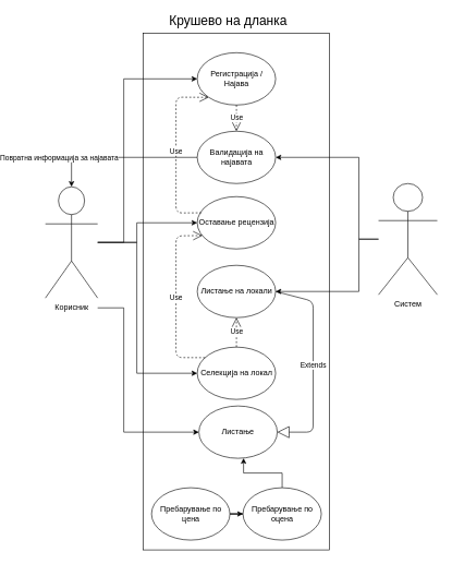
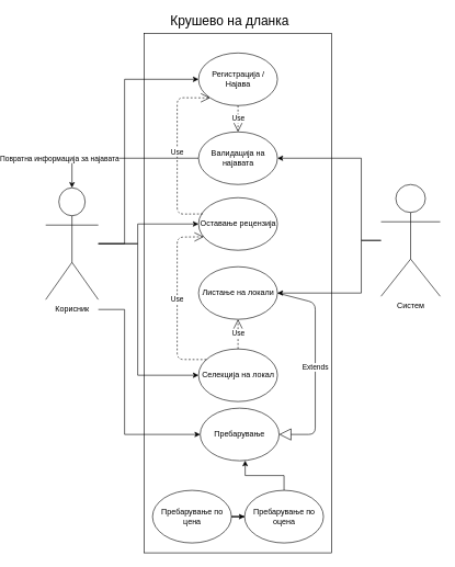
  <mxCell id="0" />
  <mxCell id="1" parent="0" />
  <mxCell id="2" value="" style="rounded=0;whiteSpace=wrap;html=1;" vertex="1" parent="1"><mxGeometry x="170" y="50" width="285" height="790" as="geometry" /></mxCell>
  <mxCell id="3" value="&lt;font style=&quot;font-size: 20px&quot;&gt;Крушево на дланка&lt;/font&gt;" style="text;html=1;strokeColor=none;fillColor=none;align=center;verticalAlign=middle;whiteSpace=wrap;rounded=0;" vertex="1" parent="1"><mxGeometry x="200" y="20" width="200" height="20" as="geometry" /></mxCell>
  <mxCell id="4" value="" style="edgeStyle=orthogonalEdgeStyle;rounded=0;orthogonalLoop=1;jettySize=auto;html=1;entryX=0;entryY=0.5;entryDx=0;entryDy=0;" edge="1" parent="1" source="8" target="12"><mxGeometry relative="1" as="geometry"><Array as="points"><mxPoint x="140" y="370" /><mxPoint x="140" y="120" /></Array></mxGeometry></mxCell>
  <mxCell id="5" style="edgeStyle=orthogonalEdgeStyle;rounded=0;orthogonalLoop=1;jettySize=auto;html=1;" edge="1" parent="1" source="8" target="14"><mxGeometry relative="1" as="geometry"><Array as="points"><mxPoint x="160" y="370" /><mxPoint x="160" y="340" /></Array></mxGeometry></mxCell>
  <mxCell id="6" style="edgeStyle=orthogonalEdgeStyle;rounded=0;orthogonalLoop=1;jettySize=auto;html=1;entryX=0;entryY=0.5;entryDx=0;entryDy=0;" edge="1" parent="1" target="13"><mxGeometry relative="1" as="geometry"><mxPoint x="100" y="470" as="sourcePoint" /><Array as="points"><mxPoint x="140" y="470" /><mxPoint x="140" y="660" /></Array></mxGeometry></mxCell>
  <mxCell id="7" style="edgeStyle=orthogonalEdgeStyle;rounded=0;orthogonalLoop=1;jettySize=auto;html=1;entryX=0;entryY=0.5;entryDx=0;entryDy=0;" edge="1" parent="1" source="8" target="25"><mxGeometry relative="1" as="geometry"><Array as="points"><mxPoint x="160" y="370" /><mxPoint x="160" y="570" /></Array></mxGeometry></mxCell>
  <mxCell id="8" value="Корисник" style="shape=umlActor;verticalLabelPosition=bottom;verticalAlign=top;html=1;outlineConnect=0;" vertex="1" parent="1"><mxGeometry x="20" y="285" width="80" height="170" as="geometry" /></mxCell>
  <mxCell id="9" style="edgeStyle=orthogonalEdgeStyle;rounded=0;orthogonalLoop=1;jettySize=auto;html=1;entryX=1;entryY=0.5;entryDx=0;entryDy=0;" edge="1" parent="1" source="11" target="17"><mxGeometry relative="1" as="geometry"><Array as="points"><mxPoint x="500" y="365" /><mxPoint x="500" y="240" /></Array></mxGeometry></mxCell>
  <mxCell id="10" style="edgeStyle=orthogonalEdgeStyle;rounded=0;orthogonalLoop=1;jettySize=auto;html=1;entryX=1;entryY=0.5;entryDx=0;entryDy=0;" edge="1" parent="1" source="11" target="24"><mxGeometry relative="1" as="geometry"><Array as="points"><mxPoint x="500" y="365" /><mxPoint x="500" y="445" /></Array></mxGeometry></mxCell>
  <mxCell id="11" value="Систем&lt;br&gt;" style="shape=umlActor;verticalLabelPosition=bottom;verticalAlign=top;html=1;outlineConnect=0;" vertex="1" parent="1"><mxGeometry x="530" y="280" width="90" height="170" as="geometry" /></mxCell>
  <mxCell id="12" value="&lt;span&gt;Регистрација / Најава&lt;/span&gt;" style="ellipse;whiteSpace=wrap;html=1;" vertex="1" parent="1"><mxGeometry x="252.5" y="80" width="120" height="80" as="geometry" /></mxCell>
- <mxCell id="13" value="&lt;span&gt;Листање&lt;/span&gt;" style="ellipse;whiteSpace=wrap;html=1;" vertex="1" parent="1"><mxGeometry x="255" y="620" width="120" height="80" as="geometry" /></mxCell>
+ <mxCell id="13" value="&lt;span&gt;Пребарување&lt;/span&gt;" style="ellipse;whiteSpace=wrap;html=1;" vertex="1" parent="1"><mxGeometry x="255" y="620" width="120" height="80" as="geometry" /></mxCell>
  <mxCell id="14" value="&lt;span&gt;Оставање рецензија&lt;/span&gt;" style="ellipse;whiteSpace=wrap;html=1;" vertex="1" parent="1"><mxGeometry x="252.5" y="300" width="120" height="80" as="geometry" /></mxCell>
  <mxCell id="15" style="edgeStyle=orthogonalEdgeStyle;rounded=0;orthogonalLoop=1;jettySize=auto;html=1;" edge="1" parent="1" source="17" target="8"><mxGeometry relative="1" as="geometry" /></mxCell>
  <mxCell id="16" value="Повратна информација за најавата" style="edgeLabel;html=1;align=center;verticalAlign=middle;resizable=0;points=[];" vertex="1" connectable="0" parent="15"><mxGeometry x="0.235" y="3" relative="1" as="geometry"><mxPoint x="-65.36" y="-3" as="offset" /></mxGeometry></mxCell>
  <mxCell id="17" value="&lt;span&gt;Валидација на најавата&lt;/span&gt;" style="ellipse;whiteSpace=wrap;html=1;" vertex="1" parent="1"><mxGeometry x="252.5" y="200" width="120" height="80" as="geometry" /></mxCell>
  <mxCell id="18" style="edgeStyle=orthogonalEdgeStyle;rounded=0;orthogonalLoop=1;jettySize=auto;html=1;" edge="1" parent="1" source="19" target="21"><mxGeometry relative="1" as="geometry" /></mxCell>
  <mxCell id="19" value="&lt;span&gt;Пребарување по цена&lt;/span&gt;" style="ellipse;whiteSpace=wrap;html=1;" vertex="1" parent="1"><mxGeometry x="182.5" y="745" width="120" height="80" as="geometry" /></mxCell>
  <mxCell id="20" style="edgeStyle=orthogonalEdgeStyle;rounded=0;orthogonalLoop=1;jettySize=auto;html=1;entryX=0.57;entryY=0.997;entryDx=0;entryDy=0;entryPerimeter=0;" edge="1" parent="1" source="21" target="13"><mxGeometry relative="1" as="geometry"><mxPoint x="322.5" y="705" as="targetPoint" /></mxGeometry></mxCell>
  <mxCell id="21" value="&lt;span&gt;Пребарување по оцена&lt;/span&gt;" style="ellipse;whiteSpace=wrap;html=1;" vertex="1" parent="1"><mxGeometry x="322.5" y="745" width="120" height="80" as="geometry" /></mxCell>
  <mxCell id="22" value="Use" style="endArrow=open;endSize=12;dashed=1;html=1;entryX=0;entryY=1;entryDx=0;entryDy=0;exitX=0.055;exitY=0.309;exitDx=0;exitDy=0;exitPerimeter=0;" edge="1" parent="1" source="14" target="12"><mxGeometry width="160" relative="1" as="geometry"><mxPoint x="230" y="270" as="sourcePoint" /><mxPoint x="390" y="270" as="targetPoint" /><Array as="points"><mxPoint x="220" y="325" /><mxPoint x="220" y="148" /></Array></mxGeometry></mxCell>
  <mxCell id="23" value="Use" style="endArrow=open;endSize=12;dashed=1;html=1;entryX=0.5;entryY=0;entryDx=0;entryDy=0;exitX=0.5;exitY=1;exitDx=0;exitDy=0;" edge="1" parent="1" source="12" target="17"><mxGeometry width="160" relative="1" as="geometry"><mxPoint x="230" y="270" as="sourcePoint" /><mxPoint x="390" y="270" as="targetPoint" /></mxGeometry></mxCell>
  <mxCell id="24" value="&lt;span&gt;Листање на локали&lt;/span&gt;" style="ellipse;whiteSpace=wrap;html=1;" vertex="1" parent="1"><mxGeometry x="252.5" y="405" width="120" height="80" as="geometry" /></mxCell>
  <mxCell id="25" value="&lt;span&gt;Селекција на локал&lt;/span&gt;" style="ellipse;whiteSpace=wrap;html=1;" vertex="1" parent="1"><mxGeometry x="252.5" y="530" width="120" height="80" as="geometry" /></mxCell>
  <mxCell id="26" value="Use" style="endArrow=open;endSize=12;dashed=1;html=1;exitX=0.5;exitY=0;exitDx=0;exitDy=0;" edge="1" parent="1" source="25" target="24"><mxGeometry width="160" relative="1" as="geometry"><mxPoint x="314.58" y="490" as="sourcePoint" /><mxPoint x="314.58" y="530" as="targetPoint" /></mxGeometry></mxCell>
  <mxCell id="27" value="Extends" style="endArrow=block;endSize=16;endFill=0;html=1;entryX=1;entryY=0.5;entryDx=0;entryDy=0;exitX=1;exitY=0.5;exitDx=0;exitDy=0;" edge="1" parent="1" source="24" target="13"><mxGeometry width="160" relative="1" as="geometry"><mxPoint x="270" y="500" as="sourcePoint" /><mxPoint x="430" y="500" as="targetPoint" /><Array as="points"><mxPoint x="430" y="460" /><mxPoint x="430" y="660" /></Array></mxGeometry></mxCell>
  <mxCell id="28" value="Use" style="endArrow=open;endSize=12;dashed=1;html=1;exitX=0.099;exitY=0.202;exitDx=0;exitDy=0;entryX=0.065;entryY=0.744;entryDx=0;entryDy=0;entryPerimeter=0;exitPerimeter=0;" edge="1" parent="1" source="25" target="14"><mxGeometry width="160" relative="1" as="geometry"><mxPoint x="322.5" y="540" as="sourcePoint" /><mxPoint x="322.5" y="495" as="targetPoint" /><Array as="points"><mxPoint x="220" y="546" /><mxPoint x="220" y="360" /></Array></mxGeometry></mxCell>
